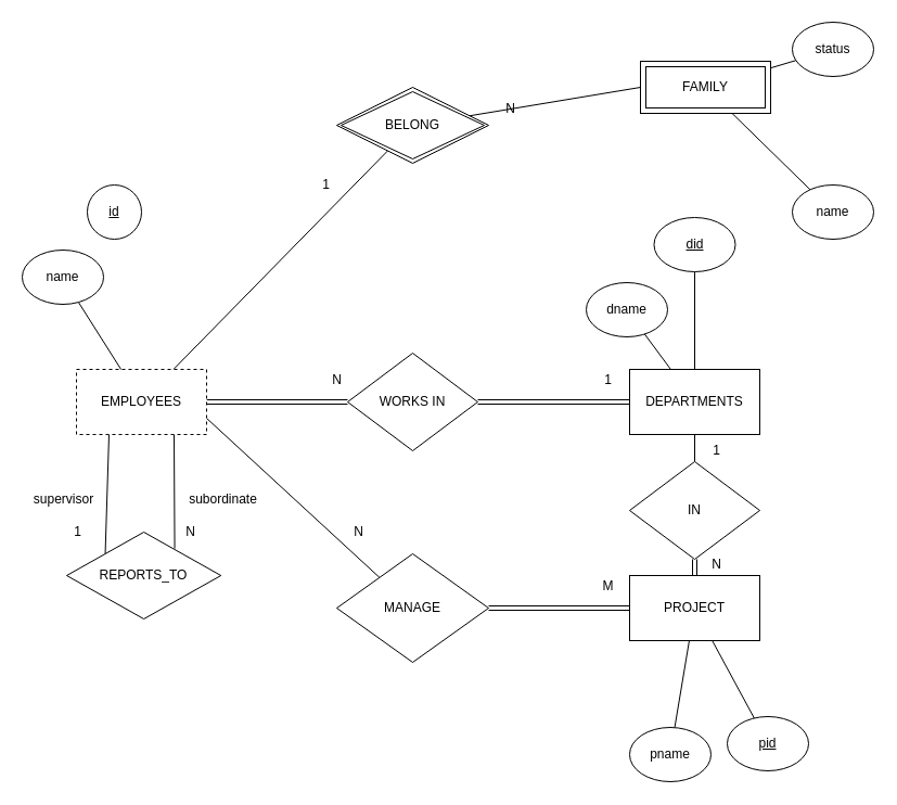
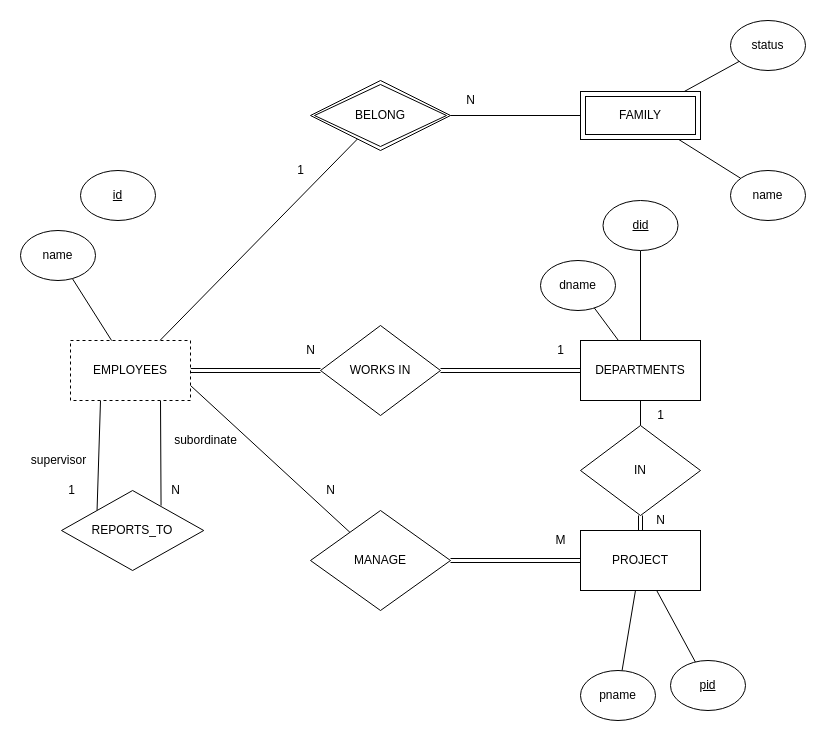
  <mxCell id="0" />
  <mxCell id="1" parent="0" />
  <mxCell id="2" value="" style="edgeStyle=orthogonalEdgeStyle;rounded=0;orthogonalLoop=1;jettySize=auto;html=1;endArrow=none;endFill=0;shape=link;" edge="1" parent="1" source="7" target="9"><mxGeometry relative="1" as="geometry"><mxPoint x="270" y="370" as="targetPoint" /></mxGeometry></mxCell>
  <mxCell id="3" value="" style="edgeStyle=none;rounded=0;orthogonalLoop=1;jettySize=auto;html=1;endArrow=none;endFill=0;exitX=1;exitY=0.75;exitDx=0;exitDy=0;" edge="1" parent="1" source="7" target="20"><mxGeometry relative="1" as="geometry"><mxPoint x="130" y="480" as="targetPoint" /></mxGeometry></mxCell>
  <mxCell id="4" value="" style="edgeStyle=none;rounded=0;orthogonalLoop=1;jettySize=auto;html=1;endArrow=none;endFill=0;entryX=0;entryY=0;entryDx=0;entryDy=0;exitX=0.25;exitY=1;exitDx=0;exitDy=0;" edge="1" parent="1" source="7" target="23"><mxGeometry relative="1" as="geometry"><mxPoint x="130" y="480" as="targetPoint" /></mxGeometry></mxCell>
  <mxCell id="5" value="" style="edgeStyle=none;rounded=0;orthogonalLoop=1;jettySize=auto;html=1;endArrow=none;endFill=0;entryX=0.7;entryY=0.189;entryDx=0;entryDy=0;entryPerimeter=0;exitX=0.75;exitY=1;exitDx=0;exitDy=0;" edge="1" parent="1" source="7" target="23"><mxGeometry relative="1" as="geometry"><mxPoint x="150" y="410" as="sourcePoint" /><mxPoint x="130" y="480" as="targetPoint" /></mxGeometry></mxCell>
  <mxCell id="6" value="" style="edgeStyle=none;rounded=0;orthogonalLoop=1;jettySize=auto;html=1;endArrow=none;endFill=0;" edge="1" parent="1" source="7" target="40"><mxGeometry relative="1" as="geometry"><mxPoint x="373.443" y="140.082" as="targetPoint" /></mxGeometry></mxCell>
  <mxCell id="7" value="EMPLOYEES" style="rounded=0;whiteSpace=wrap;html=1;dashed=1;" vertex="1" parent="1"><mxGeometry x="70" y="340" width="120" height="60" as="geometry" /></mxCell>
  <mxCell id="8" value="" style="edgeStyle=orthogonalEdgeStyle;rounded=0;orthogonalLoop=1;jettySize=auto;html=1;endArrow=none;endFill=0;shape=link;" edge="1" parent="1" source="9" target="12"><mxGeometry relative="1" as="geometry"><mxPoint x="520" y="370" as="targetPoint" /></mxGeometry></mxCell>
  <mxCell id="9" value="WORKS IN" style="rhombus;whiteSpace=wrap;html=1;" vertex="1" parent="1"><mxGeometry x="320" y="325" width="120" height="90" as="geometry" /></mxCell>
  <mxCell id="10" value="" style="edgeStyle=none;rounded=0;orthogonalLoop=1;jettySize=auto;html=1;endArrow=none;endFill=0;" edge="1" parent="1" source="12" target="16"><mxGeometry relative="1" as="geometry"><mxPoint x="640" y="480" as="targetPoint" /></mxGeometry></mxCell>
  <mxCell id="11" value="" style="edgeStyle=none;rounded=0;orthogonalLoop=1;jettySize=auto;html=1;endArrow=none;endFill=0;" edge="1" parent="1" source="12" target="36"><mxGeometry relative="1" as="geometry"><mxPoint x="640" y="480" as="targetPoint" /></mxGeometry></mxCell>
  <mxCell id="12" value="DEPARTMENTS" style="rounded=0;whiteSpace=wrap;html=1;" vertex="1" parent="1"><mxGeometry x="580" y="340" width="120" height="60" as="geometry" /></mxCell>
  <mxCell id="13" value="" style="rounded=0;orthogonalLoop=1;jettySize=auto;html=1;endArrow=none;endFill=0;" edge="1" parent="1" source="14" target="7"><mxGeometry relative="1" as="geometry"><mxPoint x="55" y="455" as="targetPoint" /></mxGeometry></mxCell>
  <mxCell id="14" value="name" style="ellipse;whiteSpace=wrap;html=1;" vertex="1" parent="1"><mxGeometry x="20" y="230" width="75" height="50" as="geometry" /></mxCell>
- <mxCell id="15" value="&lt;u&gt;id&lt;/u&gt;" style="ellipse;whiteSpace=wrap;html=1;" vertex="1" parent="1"><mxGeometry x="80" y="170" width="50" height="50" as="geometry" /></mxCell>
+ <mxCell id="15" value="&lt;u&gt;id&lt;/u&gt;" style="ellipse;whiteSpace=wrap;html=1;" vertex="1" parent="1"><mxGeometry x="80" y="170" width="75" height="50" as="geometry" /></mxCell>
  <mxCell id="16" value="&lt;u&gt;did&lt;/u&gt;" style="ellipse;whiteSpace=wrap;html=1;" vertex="1" parent="1"><mxGeometry x="602.5" y="200" width="75" height="50" as="geometry" /></mxCell>
  <mxCell id="17" value="" style="edgeStyle=none;rounded=0;orthogonalLoop=1;jettySize=auto;html=1;endArrow=none;endFill=0;" edge="1" parent="1" source="18" target="12"><mxGeometry relative="1" as="geometry"><mxPoint x="767.5" y="380" as="targetPoint" /></mxGeometry></mxCell>
  <mxCell id="18" value="dname" style="ellipse;whiteSpace=wrap;html=1;" vertex="1" parent="1"><mxGeometry x="540" y="260" width="75" height="50" as="geometry" /></mxCell>
  <mxCell id="19" value="" style="edgeStyle=none;rounded=0;orthogonalLoop=1;jettySize=auto;html=1;endArrow=none;endFill=0;shape=link;" edge="1" parent="1" source="20" target="22"><mxGeometry relative="1" as="geometry"><mxPoint x="530" y="600" as="targetPoint" /></mxGeometry></mxCell>
  <mxCell id="20" value="MANAGE" style="rhombus;whiteSpace=wrap;html=1;" vertex="1" parent="1"><mxGeometry x="310" y="510" width="140" height="100" as="geometry" /></mxCell>
  <mxCell id="21" value="" style="edgeStyle=none;rounded=0;orthogonalLoop=1;jettySize=auto;html=1;endArrow=none;endFill=0;" edge="1" parent="1" source="22" target="30"><mxGeometry relative="1" as="geometry" /></mxCell>
  <mxCell id="22" value="PROJECT" style="rounded=0;whiteSpace=wrap;html=1;" vertex="1" parent="1"><mxGeometry x="580" y="530" width="120" height="60" as="geometry" /></mxCell>
  <mxCell id="23" value="REPORTS_TO" style="rhombus;whiteSpace=wrap;html=1;" vertex="1" parent="1"><mxGeometry x="61" y="490" width="142.22" height="80" as="geometry" /></mxCell>
  <mxCell id="24" value="supervisor" style="text;html=1;align=center;verticalAlign=middle;resizable=0;points=[];autosize=1;" vertex="1" parent="1"><mxGeometry x="22.5" y="450" width="70" height="20" as="geometry" /></mxCell>
- <mxCell id="25" value="subordinate" style="text;html=1;align=center;verticalAlign=middle;resizable=0;points=[];autosize=1;" vertex="1" parent="1"><mxGeometry x="165" y="450" width="80" height="20" as="geometry" /></mxCell>
+ <mxCell id="25" value="subordinate" style="text;html=1;align=center;verticalAlign=middle;resizable=0;points=[];autosize=1;" vertex="1" parent="1"><mxGeometry x="165" y="430" width="80" height="20" as="geometry" /></mxCell>
  <mxCell id="26" value="status" style="ellipse;whiteSpace=wrap;html=1;" vertex="1" parent="1"><mxGeometry x="730" y="20" width="75" height="50" as="geometry" /></mxCell>
  <mxCell id="27" value="name" style="ellipse;whiteSpace=wrap;html=1;" vertex="1" parent="1"><mxGeometry x="730" y="170" width="75" height="50" as="geometry" /></mxCell>
  <mxCell id="28" value="" style="edgeStyle=none;rounded=0;orthogonalLoop=1;jettySize=auto;html=1;endArrow=none;endFill=0;" edge="1" parent="1" source="29" target="22"><mxGeometry relative="1" as="geometry"><mxPoint x="707.5" y="580" as="targetPoint" /></mxGeometry></mxCell>
  <mxCell id="29" value="&lt;u&gt;pid&lt;/u&gt;" style="ellipse;whiteSpace=wrap;html=1;" vertex="1" parent="1"><mxGeometry x="670" y="660" width="75" height="50" as="geometry" /></mxCell>
  <mxCell id="30" value="pname" style="ellipse;whiteSpace=wrap;html=1;" vertex="1" parent="1"><mxGeometry x="580" y="670" width="75" height="50" as="geometry" /></mxCell>
  <mxCell id="31" value="N" style="text;html=1;align=center;verticalAlign=middle;resizable=0;points=[];autosize=1;" vertex="1" parent="1"><mxGeometry x="300" y="340" width="20" height="20" as="geometry" /></mxCell>
  <mxCell id="32" value="1" style="text;html=1;align=center;verticalAlign=middle;resizable=0;points=[];autosize=1;" vertex="1" parent="1"><mxGeometry x="550" y="340" width="20" height="20" as="geometry" /></mxCell>
  <mxCell id="33" value="N" style="text;html=1;align=center;verticalAlign=middle;resizable=0;points=[];autosize=1;" vertex="1" parent="1"><mxGeometry x="320" y="480" width="20" height="20" as="geometry" /></mxCell>
  <mxCell id="34" value="M" style="text;html=1;align=center;verticalAlign=middle;resizable=0;points=[];autosize=1;" vertex="1" parent="1"><mxGeometry x="545" y="530" width="30" height="20" as="geometry" /></mxCell>
  <mxCell id="35" value="" style="edgeStyle=none;rounded=0;orthogonalLoop=1;jettySize=auto;html=1;endArrow=none;endFill=0;shape=link;" edge="1" parent="1" source="36" target="22"><mxGeometry relative="1" as="geometry"><mxPoint x="805" y="600" as="targetPoint" /></mxGeometry></mxCell>
  <mxCell id="36" value="IN" style="rhombus;whiteSpace=wrap;html=1;" vertex="1" parent="1"><mxGeometry x="580" y="425" width="120" height="90" as="geometry" /></mxCell>
  <mxCell id="37" value="1" style="text;html=1;align=center;verticalAlign=middle;resizable=0;points=[];autosize=1;" vertex="1" parent="1"><mxGeometry x="650" y="405" width="20" height="20" as="geometry" /></mxCell>
  <mxCell id="38" value="N" style="text;html=1;align=center;verticalAlign=middle;resizable=0;points=[];autosize=1;" vertex="1" parent="1"><mxGeometry x="650" y="510" width="20" height="20" as="geometry" /></mxCell>
  <mxCell id="39" value="" style="edgeStyle=none;rounded=0;orthogonalLoop=1;jettySize=auto;html=1;endArrow=none;endFill=0;entryX=0;entryY=0.5;entryDx=0;entryDy=0;" edge="1" parent="1" source="40" target="43"><mxGeometry relative="1" as="geometry"><mxPoint x="530" y="115" as="targetPoint" /></mxGeometry></mxCell>
  <mxCell id="40" value="BELONG" style="shape=rhombus;double=1;perimeter=rhombusPerimeter;whiteSpace=wrap;html=1;align=center;" vertex="1" parent="1"><mxGeometry x="310" y="80" width="140" height="70" as="geometry" /></mxCell>
  <mxCell id="41" value="" style="edgeStyle=none;rounded=0;orthogonalLoop=1;jettySize=auto;html=1;endArrow=none;endFill=0;" edge="1" parent="1" source="43" target="26"><mxGeometry relative="1" as="geometry"><mxPoint x="640" y="11" as="targetPoint" /></mxGeometry></mxCell>
  <mxCell id="42" value="" style="edgeStyle=none;rounded=0;orthogonalLoop=1;jettySize=auto;html=1;endArrow=none;endFill=0;" edge="1" parent="1" source="43" target="27"><mxGeometry relative="1" as="geometry" /></mxCell>
- <mxCell id="43" value="FAMILY" style="shape=ext;margin=3;double=1;whiteSpace=wrap;html=1;align=center;" vertex="1" parent="1"><mxGeometry x="590" y="56" width="120" height="48" as="geometry" /></mxCell>
+ <mxCell id="43" value="FAMILY" style="shape=ext;margin=3;double=1;whiteSpace=wrap;html=1;align=center;" vertex="1" parent="1"><mxGeometry x="580" y="91" width="120" height="48" as="geometry" /></mxCell>
  <mxCell id="44" value="N" style="text;html=1;align=center;verticalAlign=middle;resizable=0;points=[];autosize=1;" vertex="1" parent="1"><mxGeometry x="460" y="90" width="20" height="20" as="geometry" /></mxCell>
  <mxCell id="45" value="1" style="text;html=1;align=center;verticalAlign=middle;resizable=0;points=[];autosize=1;" vertex="1" parent="1"><mxGeometry x="290" y="160" width="20" height="20" as="geometry" /></mxCell>
  <mxCell id="46" value="N" style="text;html=1;align=center;verticalAlign=middle;resizable=0;points=[];autosize=1;" vertex="1" parent="1"><mxGeometry x="165" y="480" width="20" height="20" as="geometry" /></mxCell>
  <mxCell id="47" value="1" style="text;html=1;align=center;verticalAlign=middle;resizable=0;points=[];autosize=1;" vertex="1" parent="1"><mxGeometry x="61" y="480" width="20" height="20" as="geometry" /></mxCell>
